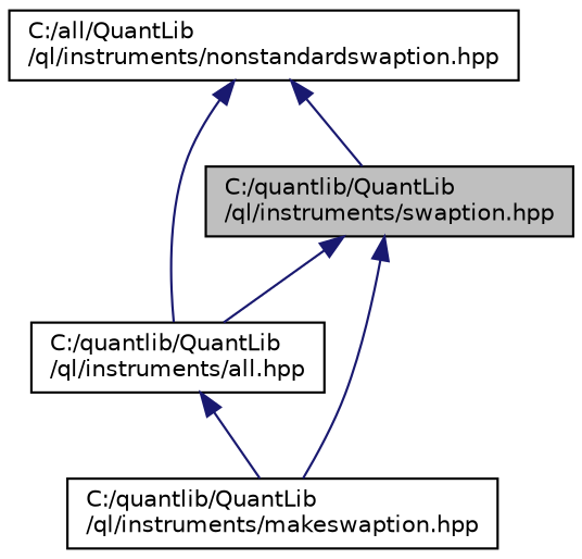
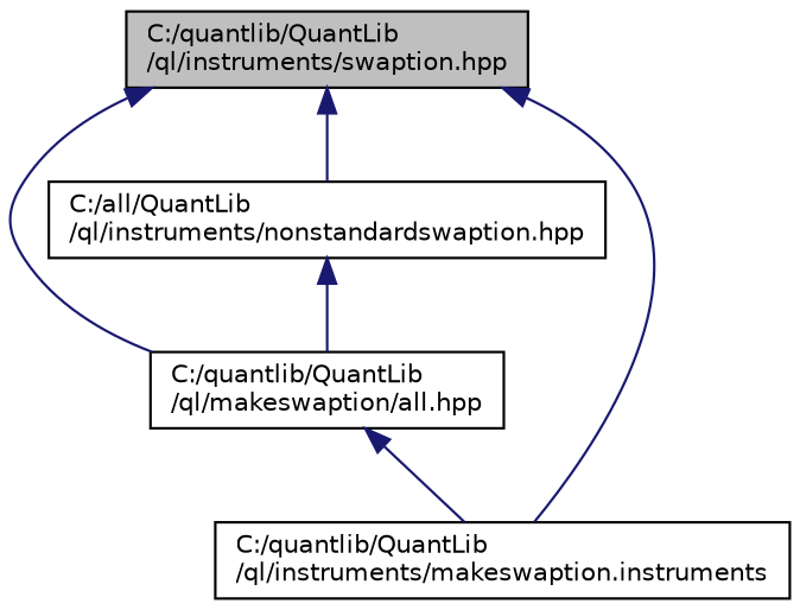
  digraph {
    node [color=black fillcolor=white fontname=Helvetica fontsize=10 shape=record style=filled]
    edge [color=midnightblue dir=back fontname=Helvetica fontsize=10 labelfontname=Helvetica labelfontsize=10 style=solid]
    n1 [fillcolor=grey75 fontcolor=black height=0.2 label="C:/quantlib/QuantLib\l/ql/instruments/swaption.hpp" width=0.4]
-   n2 [height=0.2 label="C:/quantlib/QuantLib\l/ql/instruments/all.hpp" width=0.4]
-   n3 [height=0.2 label="C:/quantlib/QuantLib\l/ql/instruments/makeswaption.hpp" width=0.4]
+   n2 [height=0.2 label="C:/quantlib/QuantLib\l/ql/makeswaption/all.hpp" width=0.4]
+   n3 [height=0.2 label="C:/quantlib/QuantLib\l/ql/instruments/makeswaption.instruments" width=0.4]
    n4 [height=0.2 label="C:/all/QuantLib\l/ql/instruments/nonstandardswaption.hpp" width=0.4]
    n1 -> n2
    n1 -> n3
-   n4 -> n1
+   n1 -> n4
    n2 -> n3
    n4 -> n2
  }
